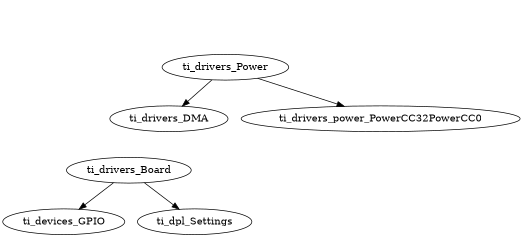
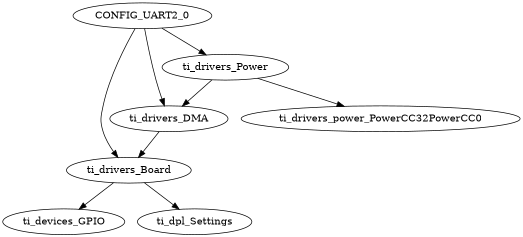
  digraph {
    rankdir=TB
    n1 [label=ti_devices_GPIO]
    ti_drivers_Board
    ti_dpl_Settings
    ti_drivers_DMA
    ti_drivers_Power
    n6 [label=ti_drivers_power_PowerCC32PowerCC0]
+   CONFIG_UART2_0
    ti_drivers_Board -> n1
    ti_drivers_Board -> ti_dpl_Settings
+   ti_drivers_DMA -> ti_drivers_Board
    ti_drivers_Power -> ti_drivers_DMA
    ti_drivers_Power -> n6
+   CONFIG_UART2_0 -> ti_drivers_Board
+   CONFIG_UART2_0 -> ti_drivers_DMA
+   CONFIG_UART2_0 -> ti_drivers_Power
  }
